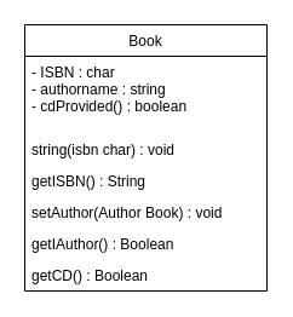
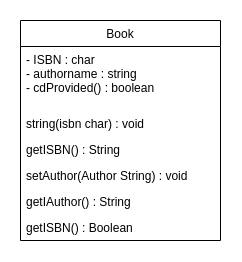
  <mxCell id="0" />
  <mxCell id="1" parent="0" />
  <mxCell id="2" value="Book" style="swimlane;fontStyle=0;childLayout=stackLayout;horizontal=1;startSize=26;fillColor=none;horizontalStack=0;resizeParent=1;resizeParentMax=0;resizeLast=0;collapsible=1;marginBottom=0;" vertex="1" parent="1"><mxGeometry x="20" y="20" width="200" height="220" as="geometry" /></mxCell>
  <mxCell id="3" value="- ISBN : char&#10;- authorname : string&#10;- cdProvided() : boolean" style="text;strokeColor=none;fillColor=none;align=left;verticalAlign=top;spacingLeft=4;spacingRight=4;overflow=hidden;rotatable=0;points=[[0,0.5],[1,0.5]];portConstraint=eastwest;" vertex="1" parent="2"><mxGeometry y="26" width="200" height="64" as="geometry" /></mxCell>
  <mxCell id="4" value="string(isbn char) : void" style="text;strokeColor=none;fillColor=none;align=left;verticalAlign=top;spacingLeft=4;spacingRight=4;overflow=hidden;rotatable=0;points=[[0,0.5],[1,0.5]];portConstraint=eastwest;" vertex="1" parent="2"><mxGeometry y="90" width="200" height="26" as="geometry" /></mxCell>
  <mxCell id="5" value="getISBN() : String" style="text;strokeColor=none;fillColor=none;align=left;verticalAlign=top;spacingLeft=4;spacingRight=4;overflow=hidden;rotatable=0;points=[[0,0.5],[1,0.5]];portConstraint=eastwest;" vertex="1" parent="2"><mxGeometry y="116" width="200" height="26" as="geometry" /></mxCell>
- <mxCell id="6" value="setAuthor(Author Book) : void" style="text;strokeColor=none;fillColor=none;align=left;verticalAlign=top;spacingLeft=4;spacingRight=4;overflow=hidden;rotatable=0;points=[[0,0.5],[1,0.5]];portConstraint=eastwest;" vertex="1" parent="2"><mxGeometry y="142" width="200" height="26" as="geometry" /></mxCell>
- <mxCell id="7" value="getIAuthor() : Boolean" style="text;strokeColor=none;fillColor=none;align=left;verticalAlign=top;spacingLeft=4;spacingRight=4;overflow=hidden;rotatable=0;points=[[0,0.5],[1,0.5]];portConstraint=eastwest;" vertex="1" parent="2"><mxGeometry y="168" width="200" height="26" as="geometry" /></mxCell>
- <mxCell id="8" value="getCD() : Boolean" style="text;strokeColor=none;fillColor=none;align=left;verticalAlign=top;spacingLeft=4;spacingRight=4;overflow=hidden;rotatable=0;points=[[0,0.5],[1,0.5]];portConstraint=eastwest;" vertex="1" parent="2"><mxGeometry y="194" width="200" height="26" as="geometry" /></mxCell>
+ <mxCell id="6" value="setAuthor(Author String) : void" style="text;strokeColor=none;fillColor=none;align=left;verticalAlign=top;spacingLeft=4;spacingRight=4;overflow=hidden;rotatable=0;points=[[0,0.5],[1,0.5]];portConstraint=eastwest;" vertex="1" parent="2"><mxGeometry y="142" width="200" height="26" as="geometry" /></mxCell>
+ <mxCell id="7" value="getIAuthor() : String" style="text;strokeColor=none;fillColor=none;align=left;verticalAlign=top;spacingLeft=4;spacingRight=4;overflow=hidden;rotatable=0;points=[[0,0.5],[1,0.5]];portConstraint=eastwest;" vertex="1" parent="2"><mxGeometry y="168" width="200" height="26" as="geometry" /></mxCell>
+ <mxCell id="8" value="getISBN() : Boolean" style="text;strokeColor=none;fillColor=none;align=left;verticalAlign=top;spacingLeft=4;spacingRight=4;overflow=hidden;rotatable=0;points=[[0,0.5],[1,0.5]];portConstraint=eastwest;" vertex="1" parent="2"><mxGeometry y="194" width="200" height="26" as="geometry" /></mxCell>
